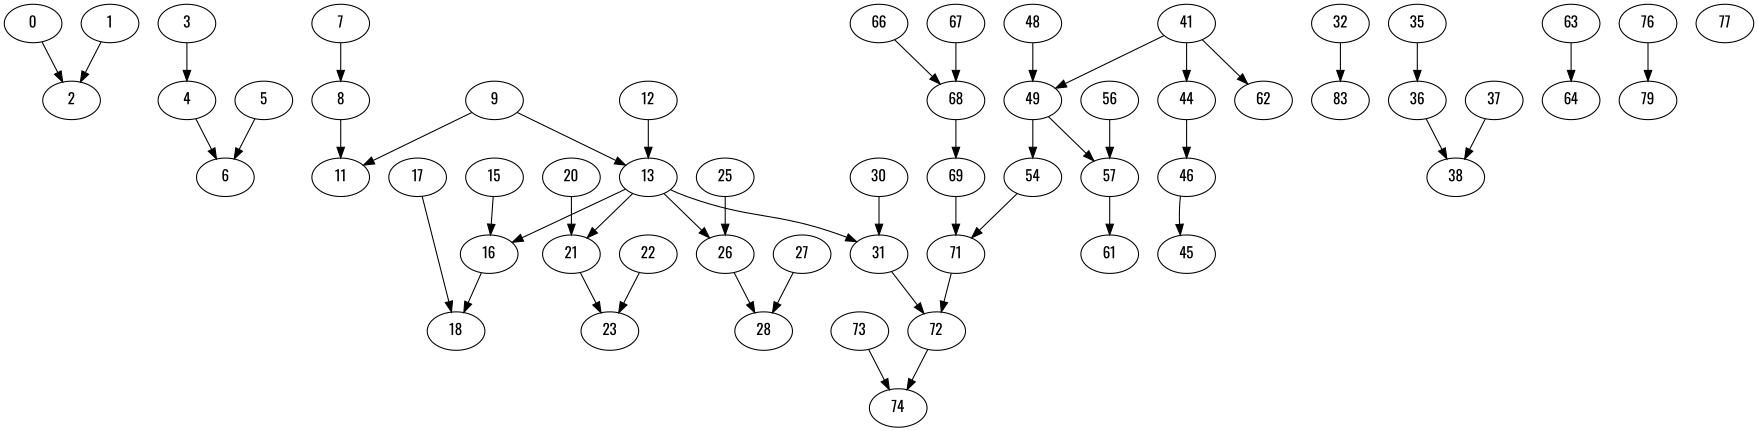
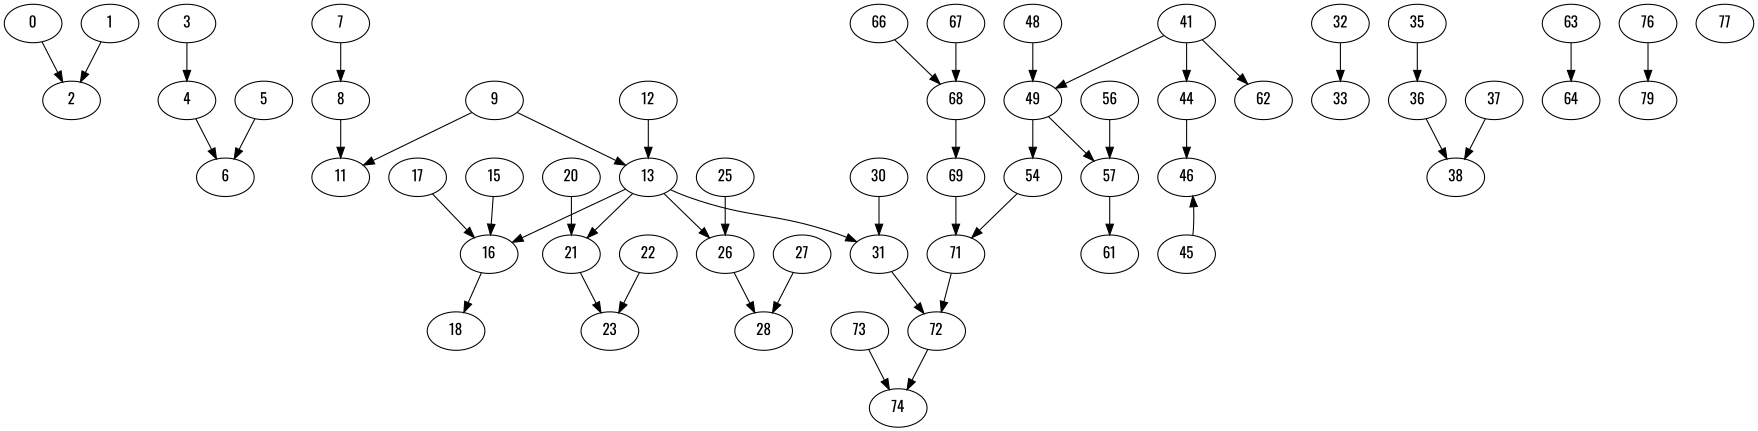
  digraph {
    fontname=Oswald
    node [fontname=Oswald]
    edge [fontname=Oswald]
    0
    2
    1
    3
    4
    6
    5
    7
    8
    11
    9
    13
    16
    21
    26
    31
    12
    18
    23
    28
    72
    15
    17
    20
    22
    25
    27
    30
    32
-   33 [label=83]
+   33
    35
    36
    38
    37
    41
    44
    49
    62
    46
    54
    57
    45
    48
    71
    61
    56
    63
    64
    66
    68
    69
    67
    74
    73
    76
    79
    77
    0 -> 2
    1 -> 2
    3 -> 4
    4 -> 6
    5 -> 6
    7 -> 8
    8 -> 11
    9 -> 11
    9 -> 13
    13 -> 16
    13 -> 21
    13 -> 26
    13 -> 31
    16 -> 18
    21 -> 23
    26 -> 28
    31 -> 72
    12 -> 13
    72 -> 74
    15 -> 16
-   17 -> 18
+   17 -> 16
    20 -> 21
    22 -> 23
    25 -> 26
    27 -> 28
    30 -> 31
    32 -> 33
    35 -> 36
    36 -> 38
    37 -> 38
    41 -> 44
    41 -> 49
    41 -> 62
    44 -> 46
    49 -> 54
    49 -> 57
    54 -> 71
    57 -> 61
-   46 -> 45
+   45 -> 46
    48 -> 49
    71 -> 72
    56 -> 57
    63 -> 64
    66 -> 68
    68 -> 69
    69 -> 71
    67 -> 68
    73 -> 74
    76 -> 79
  }
